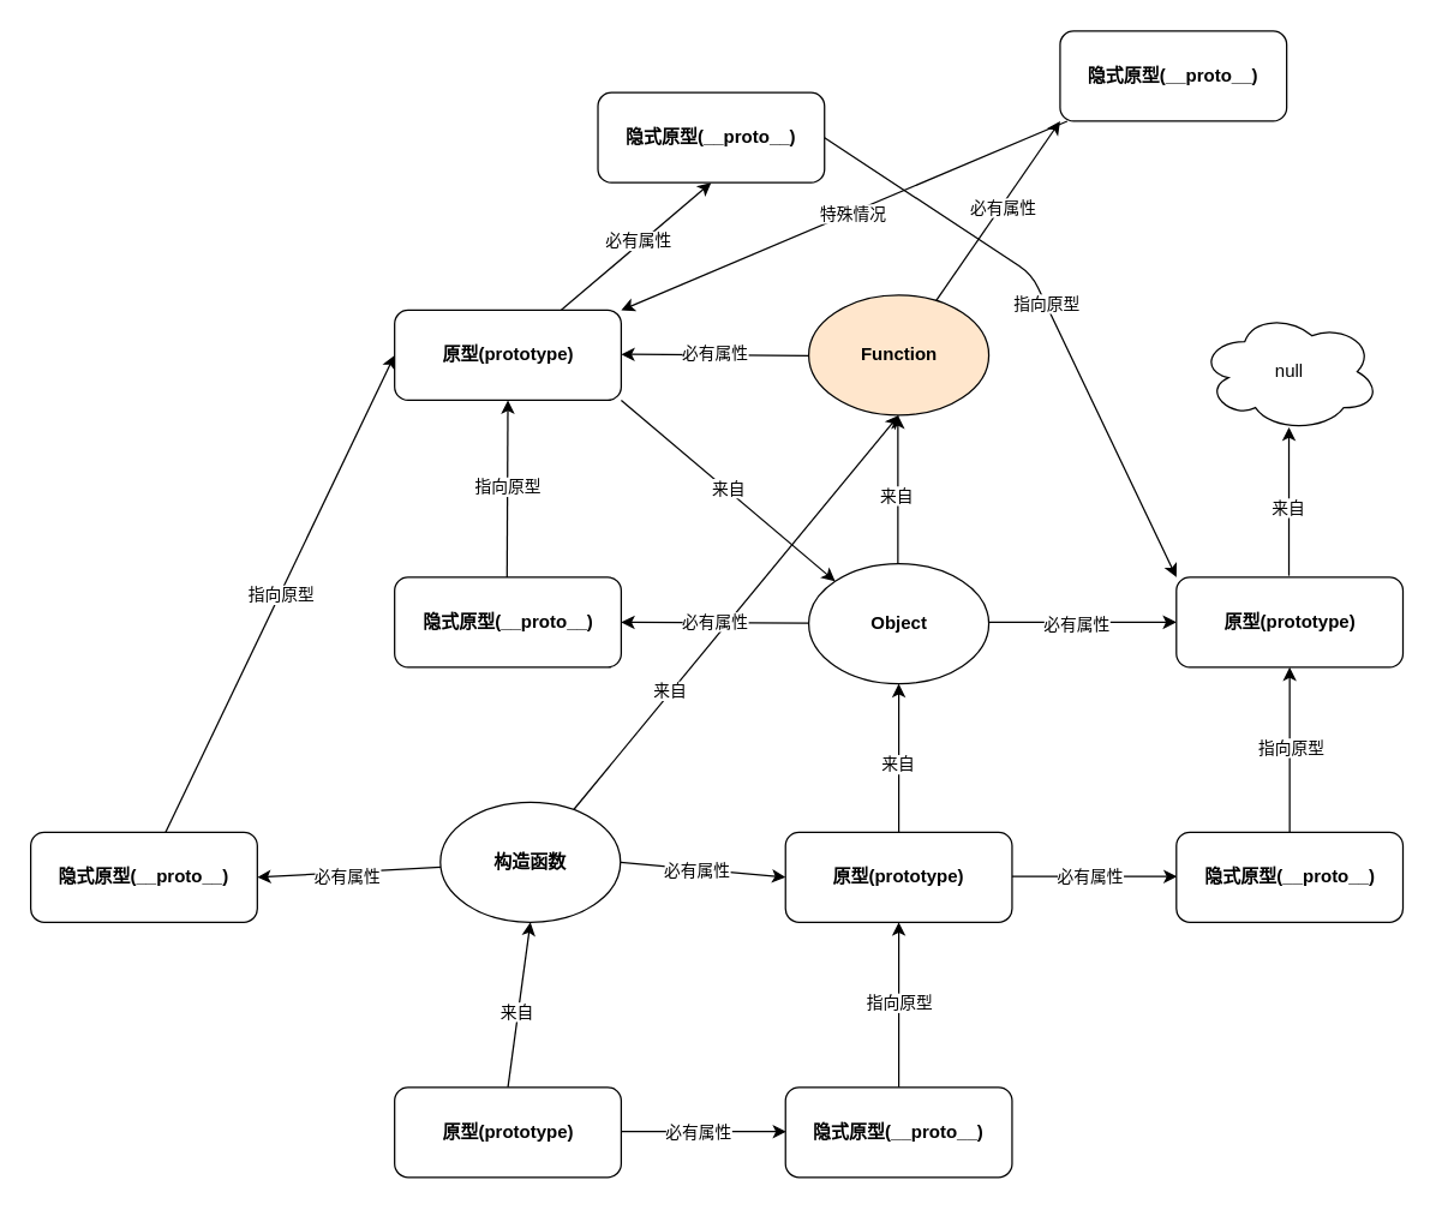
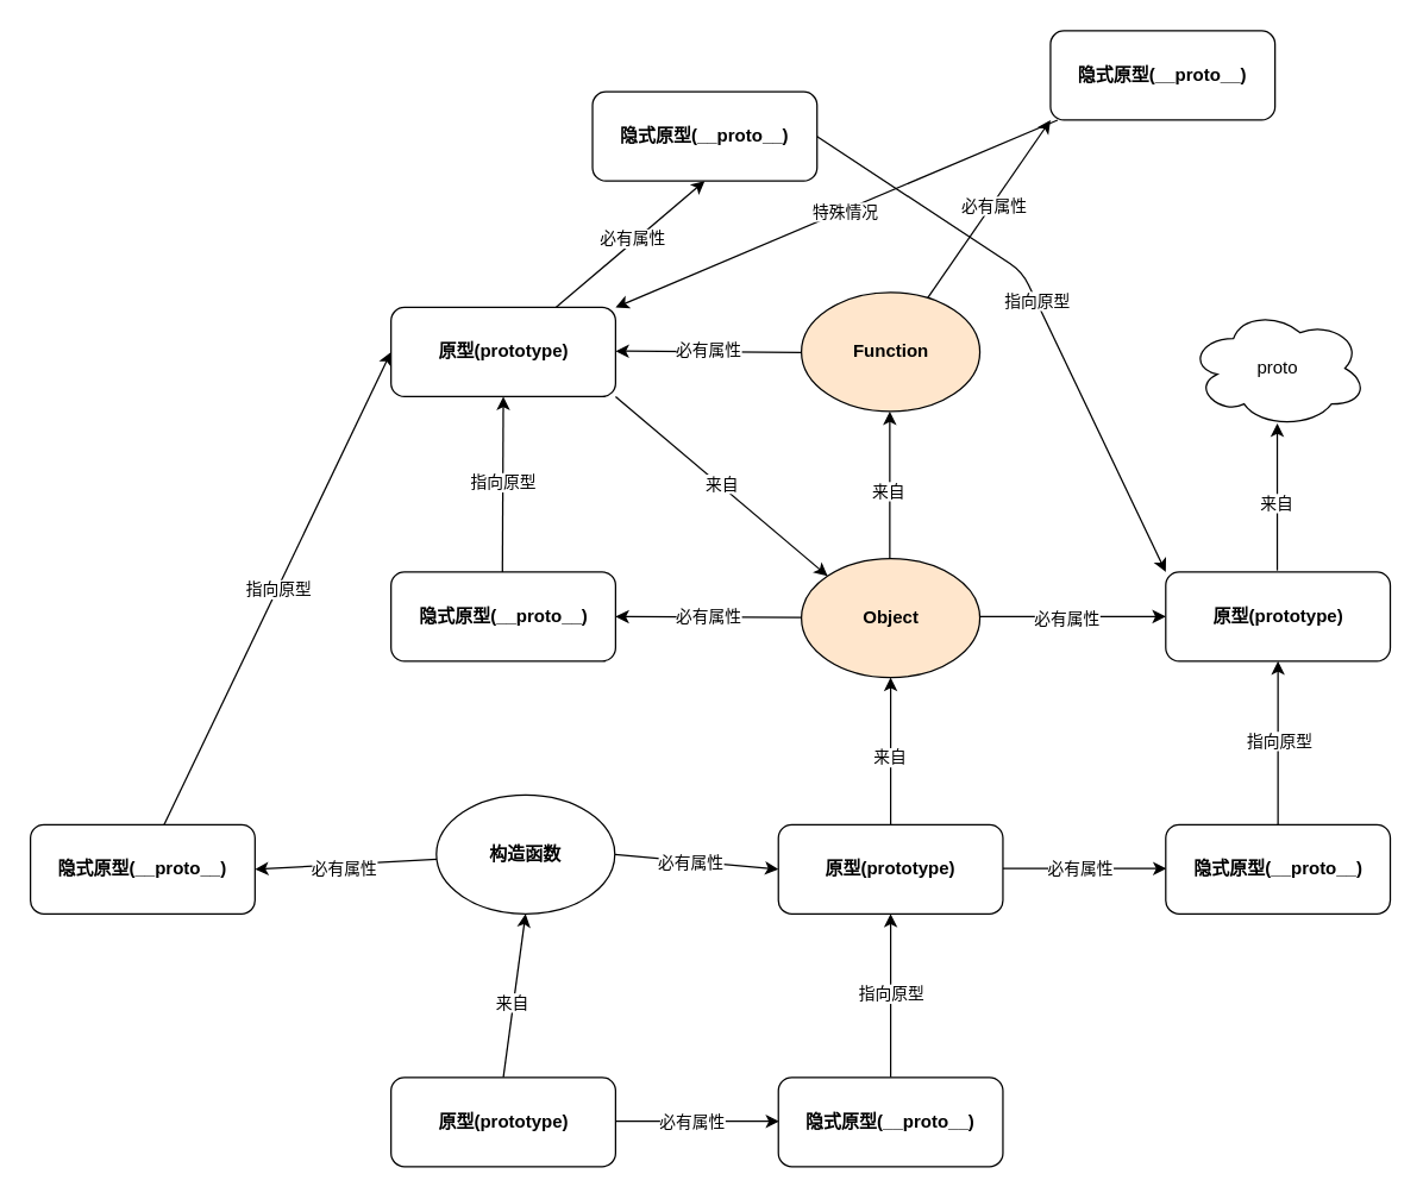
  <mxCell id="0" />
  <mxCell id="1" parent="0" />
  <mxCell id="2" style="edgeStyle=none;html=1;exitX=0.5;exitY=0;exitDx=0;exitDy=0;entryX=0.5;entryY=1;entryDx=0;entryDy=0;" edge="1" parent="1" target="12"><mxGeometry relative="1" as="geometry"><mxPoint x="338" y="724" as="sourcePoint" /></mxGeometry></mxCell>
  <mxCell id="3" value="来自" style="edgeLabel;html=1;align=center;verticalAlign=middle;resizable=0;points=[];" vertex="1" connectable="0" parent="2"><mxGeometry x="-0.08" y="1" relative="1" as="geometry"><mxPoint as="offset" /></mxGeometry></mxCell>
  <mxCell id="4" style="edgeStyle=none;html=1;exitX=1;exitY=0.5;exitDx=0;exitDy=0;" edge="1" parent="1"><mxGeometry relative="1" as="geometry"><mxPoint x="413.5" y="753.5" as="sourcePoint" /><mxPoint x="523.5" y="753.5" as="targetPoint" /></mxGeometry></mxCell>
  <mxCell id="5" value="必有属性" style="edgeLabel;html=1;align=center;verticalAlign=middle;resizable=0;points=[];" vertex="1" connectable="0" parent="4"><mxGeometry x="-0.073" relative="1" as="geometry"><mxPoint as="offset" /></mxGeometry></mxCell>
  <mxCell id="6" style="edgeStyle=none;html=1;exitX=1;exitY=0.5;exitDx=0;exitDy=0;entryX=0;entryY=0.5;entryDx=0;entryDy=0;" edge="1" parent="1" source="12" target="16"><mxGeometry relative="1" as="geometry"><mxPoint x="504" y="584" as="targetPoint" /></mxGeometry></mxCell>
  <mxCell id="7" value="必有属性" style="edgeLabel;html=1;align=center;verticalAlign=middle;resizable=0;points=[];" vertex="1" connectable="0" parent="6"><mxGeometry x="-0.073" y="-1" relative="1" as="geometry"><mxPoint as="offset" /></mxGeometry></mxCell>
- <mxCell id="8" style="edgeStyle=none;html=1;entryX=0.5;entryY=1;entryDx=0;entryDy=0;" edge="1" parent="1" source="12" target="38"><mxGeometry relative="1" as="geometry" /></mxCell>
- <mxCell id="9" value="来自" style="edgeLabel;html=1;align=center;verticalAlign=middle;resizable=0;points=[];" vertex="1" connectable="0" parent="8"><mxGeometry x="-0.402" y="1" relative="1" as="geometry"><mxPoint as="offset" /></mxGeometry></mxCell>
  <mxCell id="10" style="edgeStyle=none;html=1;entryX=1;entryY=0.5;entryDx=0;entryDy=0;" edge="1" parent="1" source="12" target="57"><mxGeometry relative="1" as="geometry" /></mxCell>
  <mxCell id="11" value="必有属性" style="edgeLabel;html=1;align=center;verticalAlign=middle;resizable=0;points=[];" vertex="1" connectable="0" parent="10"><mxGeometry x="0.032" y="3" relative="1" as="geometry"><mxPoint as="offset" /></mxGeometry></mxCell>
  <mxCell id="12" value="&lt;b&gt;构造函数&lt;/b&gt;" style="ellipse;whiteSpace=wrap;html=1;" vertex="1" parent="1"><mxGeometry x="293" y="534" width="120" height="80" as="geometry" /></mxCell>
  <mxCell id="13" style="edgeStyle=none;html=1;exitX=0.5;exitY=0;exitDx=0;exitDy=0;entryX=0.5;entryY=1;entryDx=0;entryDy=0;" edge="1" parent="1" source="15" target="16"><mxGeometry relative="1" as="geometry"><mxPoint x="578" y="724" as="sourcePoint" /><mxPoint x="578" y="614" as="targetPoint" /></mxGeometry></mxCell>
  <mxCell id="14" value="指向原型" style="edgeLabel;html=1;align=center;verticalAlign=middle;resizable=0;points=[];" vertex="1" connectable="0" parent="13"><mxGeometry x="0.036" relative="1" as="geometry"><mxPoint as="offset" /></mxGeometry></mxCell>
  <mxCell id="15" value="&lt;b&gt;隐式原型(__proto__)&lt;/b&gt;" style="rounded=1;whiteSpace=wrap;html=1;" vertex="1" parent="1"><mxGeometry x="523" y="724" width="151" height="60" as="geometry" /></mxCell>
  <mxCell id="16" value="&lt;b&gt;原型(prototype)&lt;/b&gt;" style="rounded=1;whiteSpace=wrap;html=1;" vertex="1" parent="1"><mxGeometry x="523" y="554" width="151" height="60" as="geometry" /></mxCell>
  <mxCell id="17" style="edgeStyle=none;html=1;exitX=0.5;exitY=0;exitDx=0;exitDy=0;entryX=0.5;entryY=1;entryDx=0;entryDy=0;" edge="1" parent="1" source="16" target="21"><mxGeometry relative="1" as="geometry"><mxPoint x="577.5" y="554" as="sourcePoint" /><mxPoint x="577.5" y="454" as="targetPoint" /></mxGeometry></mxCell>
  <mxCell id="18" value="来自" style="edgeLabel;html=1;align=center;verticalAlign=middle;resizable=0;points=[];" vertex="1" connectable="0" parent="17"><mxGeometry x="-0.08" y="1" relative="1" as="geometry"><mxPoint as="offset" /></mxGeometry></mxCell>
  <mxCell id="19" style="edgeStyle=none;html=1;entryX=1;entryY=0.5;entryDx=0;entryDy=0;" edge="1" parent="1" source="21" target="39"><mxGeometry relative="1" as="geometry" /></mxCell>
  <mxCell id="20" value="必有属性" style="edgeLabel;html=1;align=center;verticalAlign=middle;resizable=0;points=[];" vertex="1" connectable="0" parent="19"><mxGeometry x="0.005" y="-1" relative="1" as="geometry"><mxPoint as="offset" /></mxGeometry></mxCell>
- <mxCell id="21" value="&lt;b&gt;Object&lt;/b&gt;" style="ellipse;whiteSpace=wrap;html=1;" vertex="1" parent="1"><mxGeometry x="538.5" y="375" width="120" height="80" as="geometry" /></mxCell>
+ <mxCell id="21" value="&lt;b&gt;Object&lt;/b&gt;" style="ellipse;whiteSpace=wrap;html=1;fillColor=#ffe6cc;" vertex="1" parent="1"><mxGeometry x="538.5" y="375" width="120" height="80" as="geometry" /></mxCell>
  <mxCell id="22" value="&lt;b&gt;原型(prototype)&lt;/b&gt;" style="rounded=1;whiteSpace=wrap;html=1;" vertex="1" parent="1"><mxGeometry x="262.5" y="724" width="151" height="60" as="geometry" /></mxCell>
  <mxCell id="23" style="edgeStyle=none;html=1;exitX=1;exitY=0.5;exitDx=0;exitDy=0;" edge="1" parent="1"><mxGeometry relative="1" as="geometry"><mxPoint x="674" y="583.5" as="sourcePoint" /><mxPoint x="784" y="583.5" as="targetPoint" /></mxGeometry></mxCell>
  <mxCell id="24" value="必有属性" style="edgeLabel;html=1;align=center;verticalAlign=middle;resizable=0;points=[];" vertex="1" connectable="0" parent="23"><mxGeometry x="-0.073" relative="1" as="geometry"><mxPoint as="offset" /></mxGeometry></mxCell>
  <mxCell id="25" style="edgeStyle=none;html=1;exitX=1;exitY=0.5;exitDx=0;exitDy=0;entryX=0;entryY=0.5;entryDx=0;entryDy=0;" edge="1" parent="1" target="30"><mxGeometry relative="1" as="geometry"><mxPoint x="658.5" y="414" as="sourcePoint" /><mxPoint x="764.5" y="414" as="targetPoint" /></mxGeometry></mxCell>
  <mxCell id="26" value="必有属性" style="edgeLabel;html=1;align=center;verticalAlign=middle;resizable=0;points=[];" vertex="1" connectable="0" parent="25"><mxGeometry x="-0.073" y="-1" relative="1" as="geometry"><mxPoint as="offset" /></mxGeometry></mxCell>
  <mxCell id="27" style="edgeStyle=none;html=1;exitX=0.5;exitY=0;exitDx=0;exitDy=0;entryX=0.5;entryY=1;entryDx=0;entryDy=0;" edge="1" parent="1" source="29" target="30"><mxGeometry relative="1" as="geometry"><mxPoint x="838.5" y="554" as="sourcePoint" /><mxPoint x="838.5" y="444" as="targetPoint" /></mxGeometry></mxCell>
  <mxCell id="28" value="指向原型" style="edgeLabel;html=1;align=center;verticalAlign=middle;resizable=0;points=[];" vertex="1" connectable="0" parent="27"><mxGeometry x="0.036" relative="1" as="geometry"><mxPoint as="offset" /></mxGeometry></mxCell>
  <mxCell id="29" value="&lt;b&gt;隐式原型(__proto__)&lt;/b&gt;" style="rounded=1;whiteSpace=wrap;html=1;" vertex="1" parent="1"><mxGeometry x="783.5" y="554" width="151" height="60" as="geometry" /></mxCell>
  <mxCell id="30" value="&lt;b&gt;原型(prototype)&lt;/b&gt;" style="rounded=1;whiteSpace=wrap;html=1;" vertex="1" parent="1"><mxGeometry x="783.5" y="384" width="151" height="60" as="geometry" /></mxCell>
  <mxCell id="31" style="edgeStyle=none;html=1;exitX=0.5;exitY=0;exitDx=0;exitDy=0;entryX=0.5;entryY=1;entryDx=0;entryDy=0;" edge="1" parent="1"><mxGeometry relative="1" as="geometry"><mxPoint x="858.5" y="383" as="sourcePoint" /><mxPoint x="858.5" as="targetPoint" y="284" /></mxGeometry></mxCell>
  <mxCell id="32" value="来自" style="edgeLabel;html=1;align=center;verticalAlign=middle;resizable=0;points=[];" vertex="1" connectable="0" parent="31"><mxGeometry x="-0.08" y="1" relative="1" as="geometry"><mxPoint as="offset" /></mxGeometry></mxCell>
- <mxCell id="33" value="null" style="ellipse;shape=cloud;whiteSpace=wrap;html=1;" vertex="1" parent="1"><mxGeometry x="799" y="207" width="120" height="80" as="geometry" /></mxCell>
+ <mxCell id="33" value="proto" style="ellipse;shape=cloud;whiteSpace=wrap;html=1;" vertex="1" parent="1"><mxGeometry x="799" y="207" width="120" height="80" as="geometry" /></mxCell>
  <mxCell id="34" style="edgeStyle=none;html=1;exitX=0.5;exitY=0;exitDx=0;exitDy=0;entryX=0.5;entryY=1;entryDx=0;entryDy=0;" edge="1" parent="1"><mxGeometry relative="1" as="geometry"><mxPoint x="597.91" y="375" as="sourcePoint" /><mxPoint x="597.91" y="276" as="targetPoint" /></mxGeometry></mxCell>
  <mxCell id="35" value="来自" style="edgeLabel;html=1;align=center;verticalAlign=middle;resizable=0;points=[];" vertex="1" connectable="0" parent="34"><mxGeometry x="-0.08" y="1" relative="1" as="geometry"><mxPoint as="offset" /></mxGeometry></mxCell>
  <mxCell id="36" style="edgeStyle=none;html=1;entryX=0;entryY=1;entryDx=0;entryDy=0;" edge="1" parent="1" source="38" target="54"><mxGeometry relative="1" as="geometry" /></mxCell>
  <mxCell id="37" value="必有属性" style="edgeLabel;html=1;align=center;verticalAlign=middle;resizable=0;points=[];" vertex="1" connectable="0" parent="36"><mxGeometry x="0.048" y="-1" relative="1" as="geometry"><mxPoint as="offset" /></mxGeometry></mxCell>
  <mxCell id="38" value="&lt;b&gt;Function&lt;/b&gt;" style="ellipse;whiteSpace=wrap;html=1;fillColor=#ffe6cc;" vertex="1" parent="1"><mxGeometry x="538.5" y="196" width="120" height="80" as="geometry" /></mxCell>
  <mxCell id="39" value="&lt;b&gt;隐式原型(__proto__)&lt;/b&gt;" style="rounded=1;whiteSpace=wrap;html=1;" vertex="1" parent="1"><mxGeometry x="262.5" y="384" width="151" height="60" as="geometry" /></mxCell>
  <mxCell id="40" style="edgeStyle=none;html=1;entryX=1;entryY=0.5;entryDx=0;entryDy=0;" edge="1" parent="1"><mxGeometry relative="1" as="geometry"><mxPoint x="538.5" y="236.41" as="sourcePoint" /><mxPoint x="413.5" y="235.41" as="targetPoint" /></mxGeometry></mxCell>
  <mxCell id="41" value="必有属性" style="edgeLabel;html=1;align=center;verticalAlign=middle;resizable=0;points=[];" vertex="1" connectable="0" parent="40"><mxGeometry x="0.005" y="-1" relative="1" as="geometry"><mxPoint as="offset" /></mxGeometry></mxCell>
  <mxCell id="42" style="edgeStyle=none;html=1;entryX=0.5;entryY=1;entryDx=0;entryDy=0;" edge="1" parent="1" source="44" target="51"><mxGeometry relative="1" as="geometry" /></mxCell>
  <mxCell id="43" value="必有属性" style="edgeLabel;html=1;align=center;verticalAlign=middle;resizable=0;points=[];" vertex="1" connectable="0" parent="42"><mxGeometry x="0.057" y="2" relative="1" as="geometry"><mxPoint as="offset" /></mxGeometry></mxCell>
  <mxCell id="44" value="&lt;b&gt;原型(prototype)&lt;/b&gt;" style="rounded=1;whiteSpace=wrap;html=1;" vertex="1" parent="1"><mxGeometry x="262.5" y="206" width="151" height="60" as="geometry" /></mxCell>
  <mxCell id="45" style="edgeStyle=none;html=1;exitX=0.5;exitY=0;exitDx=0;exitDy=0;entryX=0.5;entryY=1;entryDx=0;entryDy=0;" edge="1" parent="1" target="44"><mxGeometry relative="1" as="geometry"><mxPoint x="337.41" y="384" as="sourcePoint" /><mxPoint x="346" as="targetPoint" y="284" /></mxGeometry></mxCell>
  <mxCell id="46" value="指向原型" style="edgeLabel;html=1;align=center;verticalAlign=middle;resizable=0;points=[];" vertex="1" connectable="0" parent="45"><mxGeometry x="0.036" relative="1" as="geometry"><mxPoint as="offset" /></mxGeometry></mxCell>
  <mxCell id="47" value="" style="endArrow=classic;html=1;exitX=1;exitY=1;exitDx=0;exitDy=0;entryX=0;entryY=0;entryDx=0;entryDy=0;" edge="1" parent="1" source="44" target="21"><mxGeometry width="50" height="50" relative="1" as="geometry"><mxPoint x="849" y="386" as="sourcePoint" /><mxPoint x="899" y="336" as="targetPoint" /></mxGeometry></mxCell>
  <mxCell id="48" value="来自" style="edgeLabel;html=1;align=center;verticalAlign=middle;resizable=0;points=[];" vertex="1" connectable="0" parent="47"><mxGeometry x="-0.02" y="1" relative="1" as="geometry"><mxPoint as="offset" /></mxGeometry></mxCell>
  <mxCell id="49" style="edgeStyle=none;html=1;exitX=1;exitY=0.5;exitDx=0;exitDy=0;entryX=0;entryY=0;entryDx=0;entryDy=0;" edge="1" parent="1" source="51" target="30"><mxGeometry relative="1" as="geometry"><Array as="points"><mxPoint x="687" y="182" /></Array></mxGeometry></mxCell>
  <mxCell id="50" value="指向原型" style="edgeLabel;html=1;align=center;verticalAlign=middle;resizable=0;points=[];" vertex="1" connectable="0" parent="49"><mxGeometry x="-0.035" relative="1" as="geometry"><mxPoint y="-1" as="offset" /></mxGeometry></mxCell>
  <mxCell id="51" value="&lt;b&gt;隐式原型(__proto__)&lt;/b&gt;" style="rounded=1;whiteSpace=wrap;html=1;" vertex="1" parent="1"><mxGeometry x="398" y="61" width="151" height="60" as="geometry" /></mxCell>
  <mxCell id="52" style="edgeStyle=none;html=1;entryX=1;entryY=0;entryDx=0;entryDy=0;" edge="1" parent="1" source="54" target="44"><mxGeometry relative="1" as="geometry" /></mxCell>
  <mxCell id="53" value="特殊情况" style="edgeLabel;html=1;align=center;verticalAlign=middle;resizable=0;points=[];" vertex="1" connectable="0" parent="52"><mxGeometry x="-0.042" y="1" relative="1" as="geometry"><mxPoint x="-1" as="offset" /></mxGeometry></mxCell>
  <mxCell id="54" value="&lt;b&gt;隐式原型(__proto__)&lt;/b&gt;" style="rounded=1;whiteSpace=wrap;html=1;" vertex="1" parent="1"><mxGeometry x="706" y="20" width="151" height="60" as="geometry" /></mxCell>
  <mxCell id="55" style="edgeStyle=none;html=1;entryX=0;entryY=0.5;entryDx=0;entryDy=0;" edge="1" parent="1" source="57" target="44"><mxGeometry relative="1" as="geometry" /></mxCell>
  <mxCell id="56" value="&lt;span style=&quot;color: rgb(0, 0, 0);&quot;&gt;指向原型&lt;/span&gt;" style="edgeLabel;html=1;align=center;verticalAlign=middle;resizable=0;points=[];" vertex="1" connectable="0" parent="55"><mxGeometry x="-0.0" relative="1" as="geometry"><mxPoint as="offset" /></mxGeometry></mxCell>
  <mxCell id="57" value="&lt;b&gt;隐式原型(__proto__)&lt;/b&gt;" style="rounded=1;whiteSpace=wrap;html=1;" vertex="1" parent="1"><mxGeometry x="20" y="554" width="151" height="60" as="geometry" /></mxCell>
